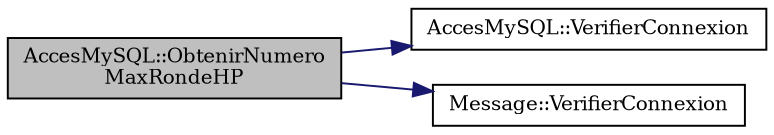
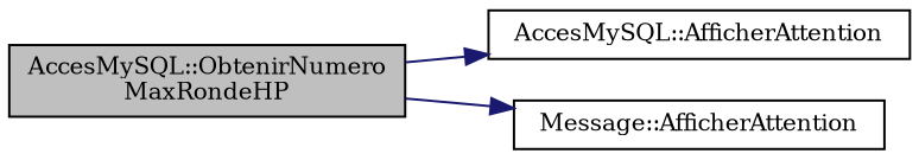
  digraph {
    fontname="DejaVu Serif"
    rankdir=LR
    node [color=black fillcolor=white fontname="DejaVu Serif" fontsize=10 shape=record style=filled]
    edge [color=midnightblue fontname="DejaVu Serif" fontsize=10 labelfontname=Helvetica labelfontsize=10 style=solid]
    n1 [fillcolor=grey75 fontcolor=black height=0.2 label="AccesMySQL::ObtenirNumero\lMaxRondeHP" width=0.4]
-   n2 [height=0.2 label="AccesMySQL::VerifierConnexion" width=0.4]
-   n3 [height=0.2 label="Message::VerifierConnexion" width=0.4]
+   n2 [height=0.2 label="AccesMySQL::AfficherAttention" width=0.4]
+   n3 [height=0.2 label="Message::AfficherAttention" width=0.4]
    n1 -> n2
    n1 -> n3
  }
